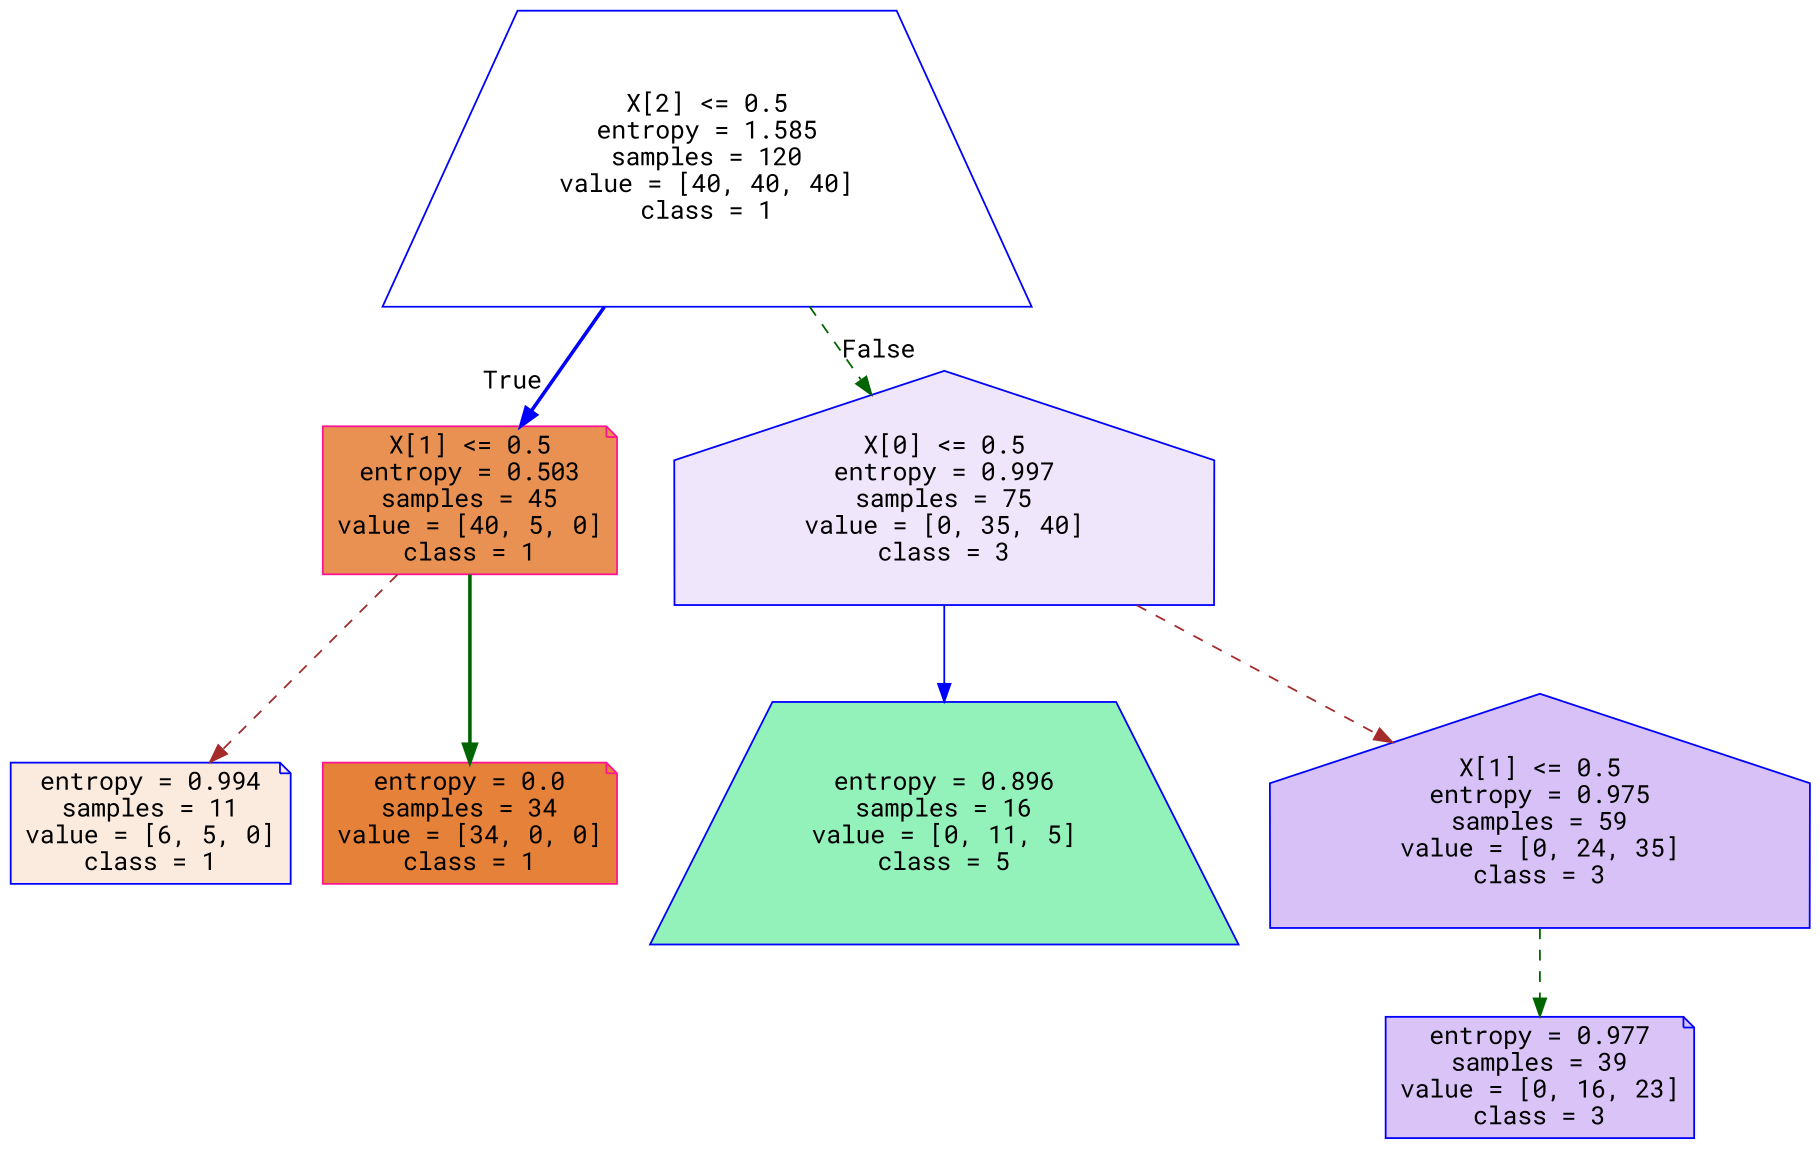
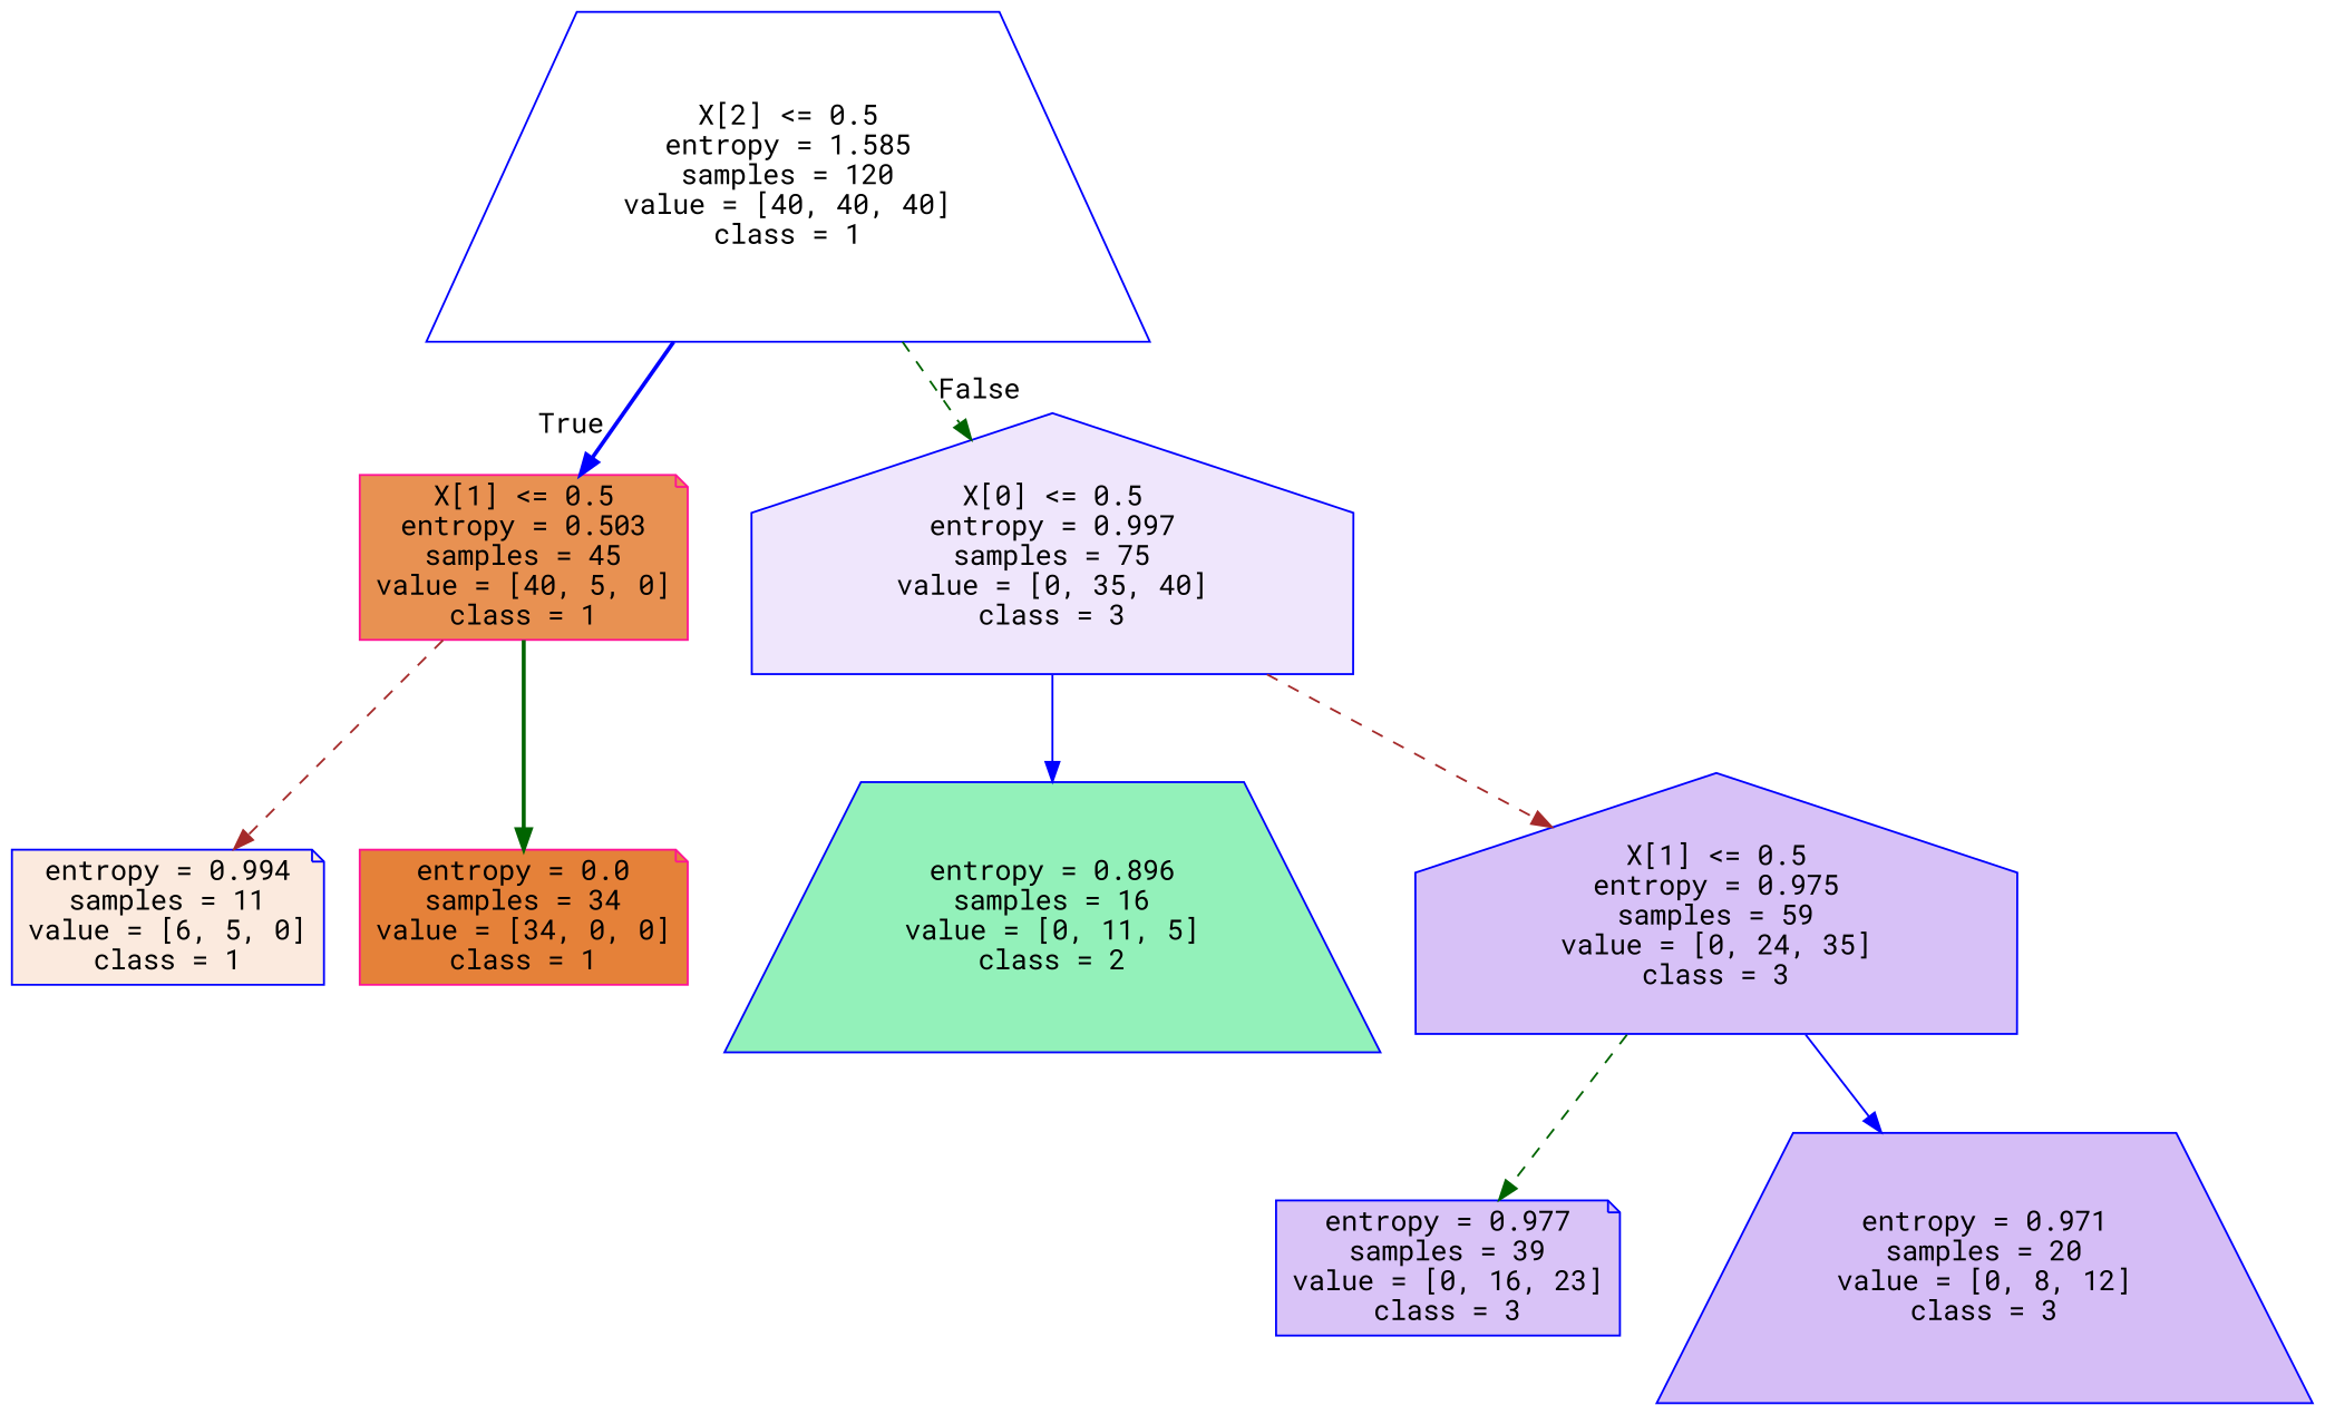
  digraph {
    fontname="Roboto Mono"
    node [color=blue fontname="Roboto Mono" shape=note style=filled]
    edge [color=blue fontname="Roboto Mono" style=dashed]
    n1 [fillcolor="#ffffff" label="X[2] <= 0.5\nentropy = 1.585\nsamples = 120\nvalue = [40, 40, 40]\nclass = 1" shape=trapezium]
    n2 [color=deeppink fillcolor="#e89152" label="X[1] <= 0.5\nentropy = 0.503\nsamples = 45\nvalue = [40, 5, 0]\nclass = 1"]
    n3 [fillcolor="#efe6fc" label="X[0] <= 0.5\nentropy = 0.997\nsamples = 75\nvalue = [0, 35, 40]\nclass = 3" shape=house]
    n4 [fillcolor="#fbeade" label="entropy = 0.994\nsamples = 11\nvalue = [6, 5, 0]\nclass = 1"]
    n5 [color=deeppink fillcolor="#e58139" label="entropy = 0.0\nsamples = 34\nvalue = [34, 0, 0]\nclass = 1"]
-   n6 [fillcolor="#93f1ba" label="entropy = 0.896\nsamples = 16\nvalue = [0, 11, 5]\nclass = 5" shape=trapezium]
+   n6 [fillcolor="#93f1ba" label="entropy = 0.896\nsamples = 16\nvalue = [0, 11, 5]\nclass = 2" shape=trapezium]
    n7 [fillcolor="#d7c1f7" label="X[1] <= 0.5\nentropy = 0.975\nsamples = 59\nvalue = [0, 24, 35]\nclass = 3" shape=house]
    n8 [fillcolor="#d9c3f7" label="entropy = 0.977\nsamples = 39\nvalue = [0, 16, 23]\nclass = 3"]
+   n9 [fillcolor="#d5bdf6" label="entropy = 0.971\nsamples = 20\nvalue = [0, 8, 12]\nclass = 3" shape=trapezium]
    n1 -> n2 [headlabel=True labelangle=45 labeldistance=2.5 style=bold]
    n1 -> n3 [color=darkgreen headlabel=False labelangle=-45 labeldistance=2.5]
    n2 -> n4 [color=brown]
    n2 -> n5 [color=darkgreen style=bold]
    n3 -> n6 [style=solid]
    n3 -> n7 [color=brown]
    n7 -> n8 [color=darkgreen]
+   n7 -> n9 [style=solid]
  }
